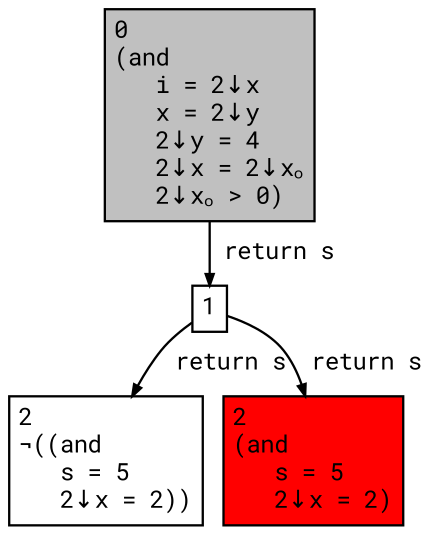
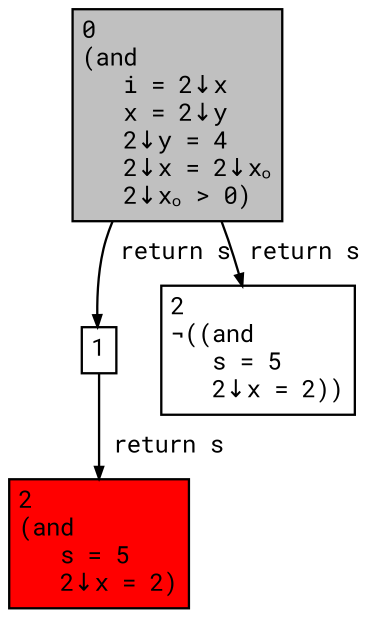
  digraph {
    fontname="Roboto Mono"
    nodesep=0.12
    ranksep=0.10
    node [fontname="Roboto Mono" fontsize=10.5 margin="0.05,0.05" shape=box]
    edge [arrowsize=0.5 fontname="Roboto Mono" fontsize=10.5]
    n1 [fillcolor=gray height=0.02 label="0\l(and\l   i = 2↓x\l   x = 2↓y\l   2↓y = 4\l   2↓x = 2↓xₒ\l   2↓xₒ > 0)\l" style=filled width=0.02]
    n2 [height=0.02 label=1 width=0.02]
    n3 [height=0.02 label="2\l&not;((and\l   s = 5\l   2↓x = 2))\l" width=0.02]
    n4 [fillcolor=red height=0.02 label="2\l(and\l   s = 5\l   2↓x = 2)\l" style=filled width=0.02]
    n1 -> n2 [label=" return s"]
-   n2 -> n3 [label=" return s"]
+   n1 -> n3 [label=" return s"]
    n2 -> n4 [label=" return s"]
  }
